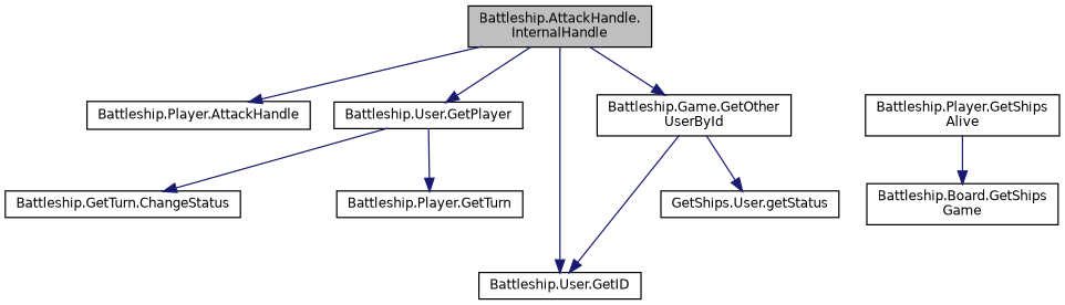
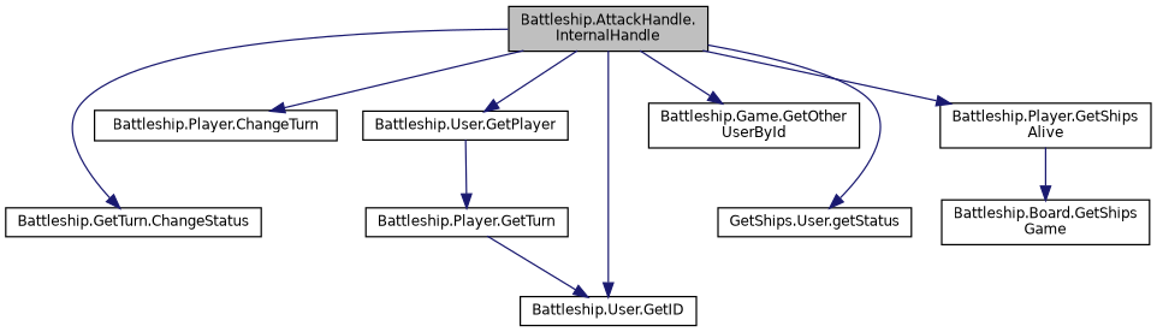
  digraph {
    fontname="DejaVu Sans"
    rankdir=TB
    node [color=black fillcolor=white fontname="DejaVu Sans" fontsize=10 shape=record style=filled]
    edge [color=midnightblue fontname="DejaVu Sans" fontsize=10 labelfontname=Helvetica labelfontsize=10 style=solid]
    n1 [fillcolor=grey75 fontcolor=black height=0.2 label="Battleship.AttackHandle.\lInternalHandle" width=0.4]
    n2 [height=0.2 label="Battleship.GetTurn.ChangeStatus" width=0.4]
-   n3 [height=0.2 label="Battleship.Player.AttackHandle" width=0.4]
+   n3 [height=0.2 label="Battleship.Player.ChangeTurn" width=0.4]
    n4 [height=0.2 label="Battleship.User.GetID" width=0.4]
    n5 [height=0.2 label="Battleship.Game.GetOther\lUserById" width=0.4]
    n6 [height=0.2 label="Battleship.User.GetPlayer" width=0.4]
    n7 [height=0.2 label="Battleship.Player.GetShips\lAlive" width=0.4]
    n8 [height=0.2 label="GetShips.User.getStatus" width=0.4]
    n9 [height=0.2 label="Battleship.Player.GetTurn" width=0.4]
    n10 [height=0.2 label="Battleship.Board.GetShips\lGame" width=0.4]
-   n6 -> n2
+   n1 -> n2
    n1 -> n3
    n1 -> n4
    n1 -> n5
    n1 -> n6
-   n5 -> n8
-   n5 -> n4
+   n1 -> n7
+   n1 -> n8
+   n9 -> n4
    n6 -> n9
    n7 -> n10
  }
